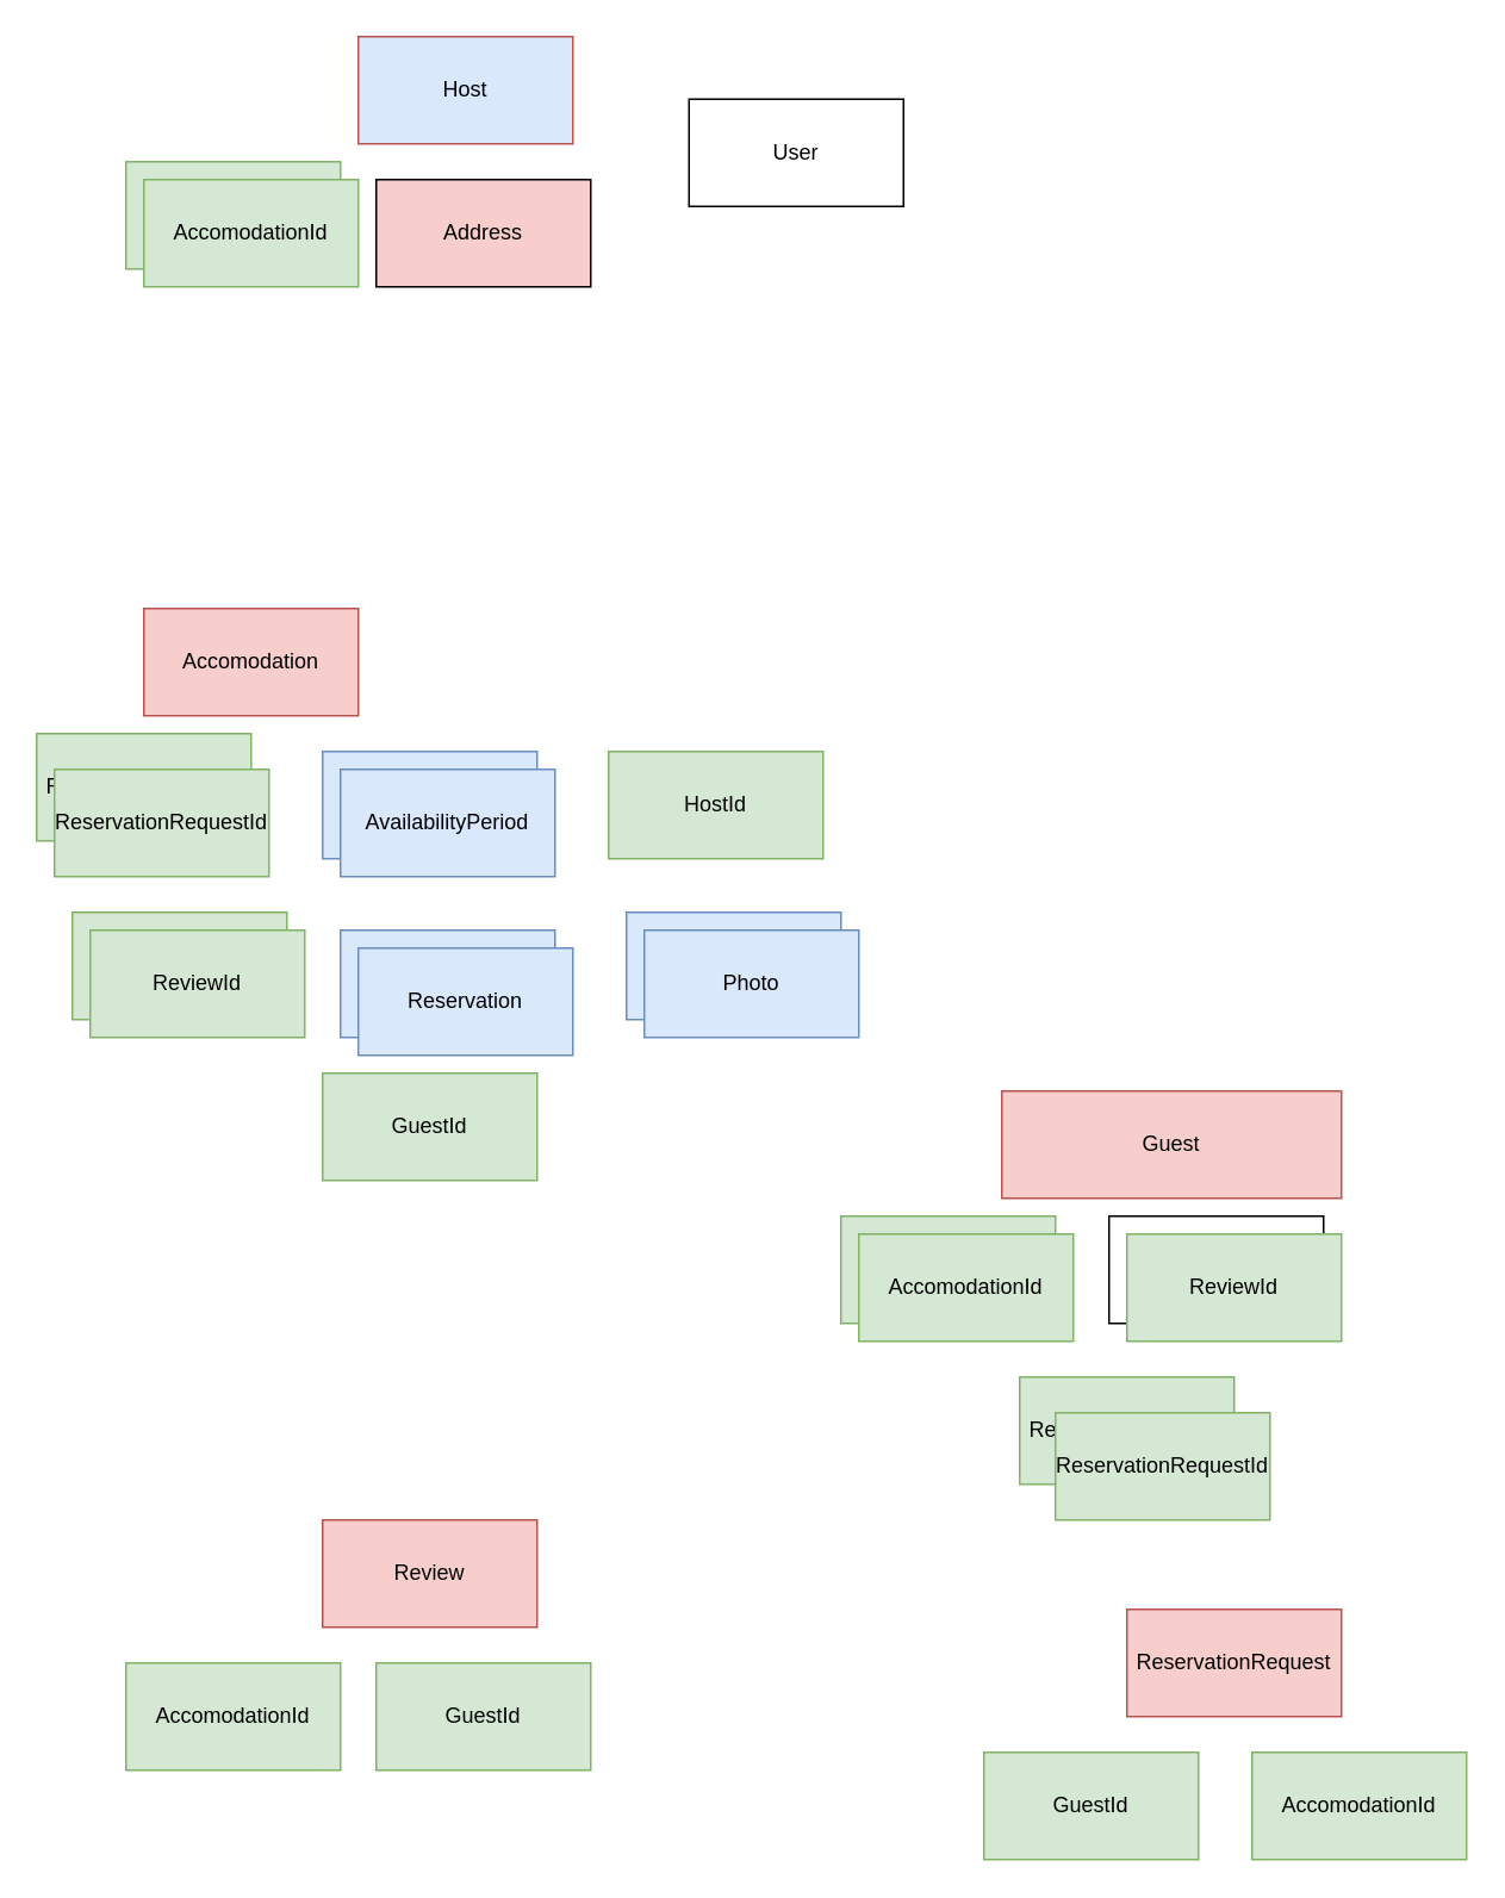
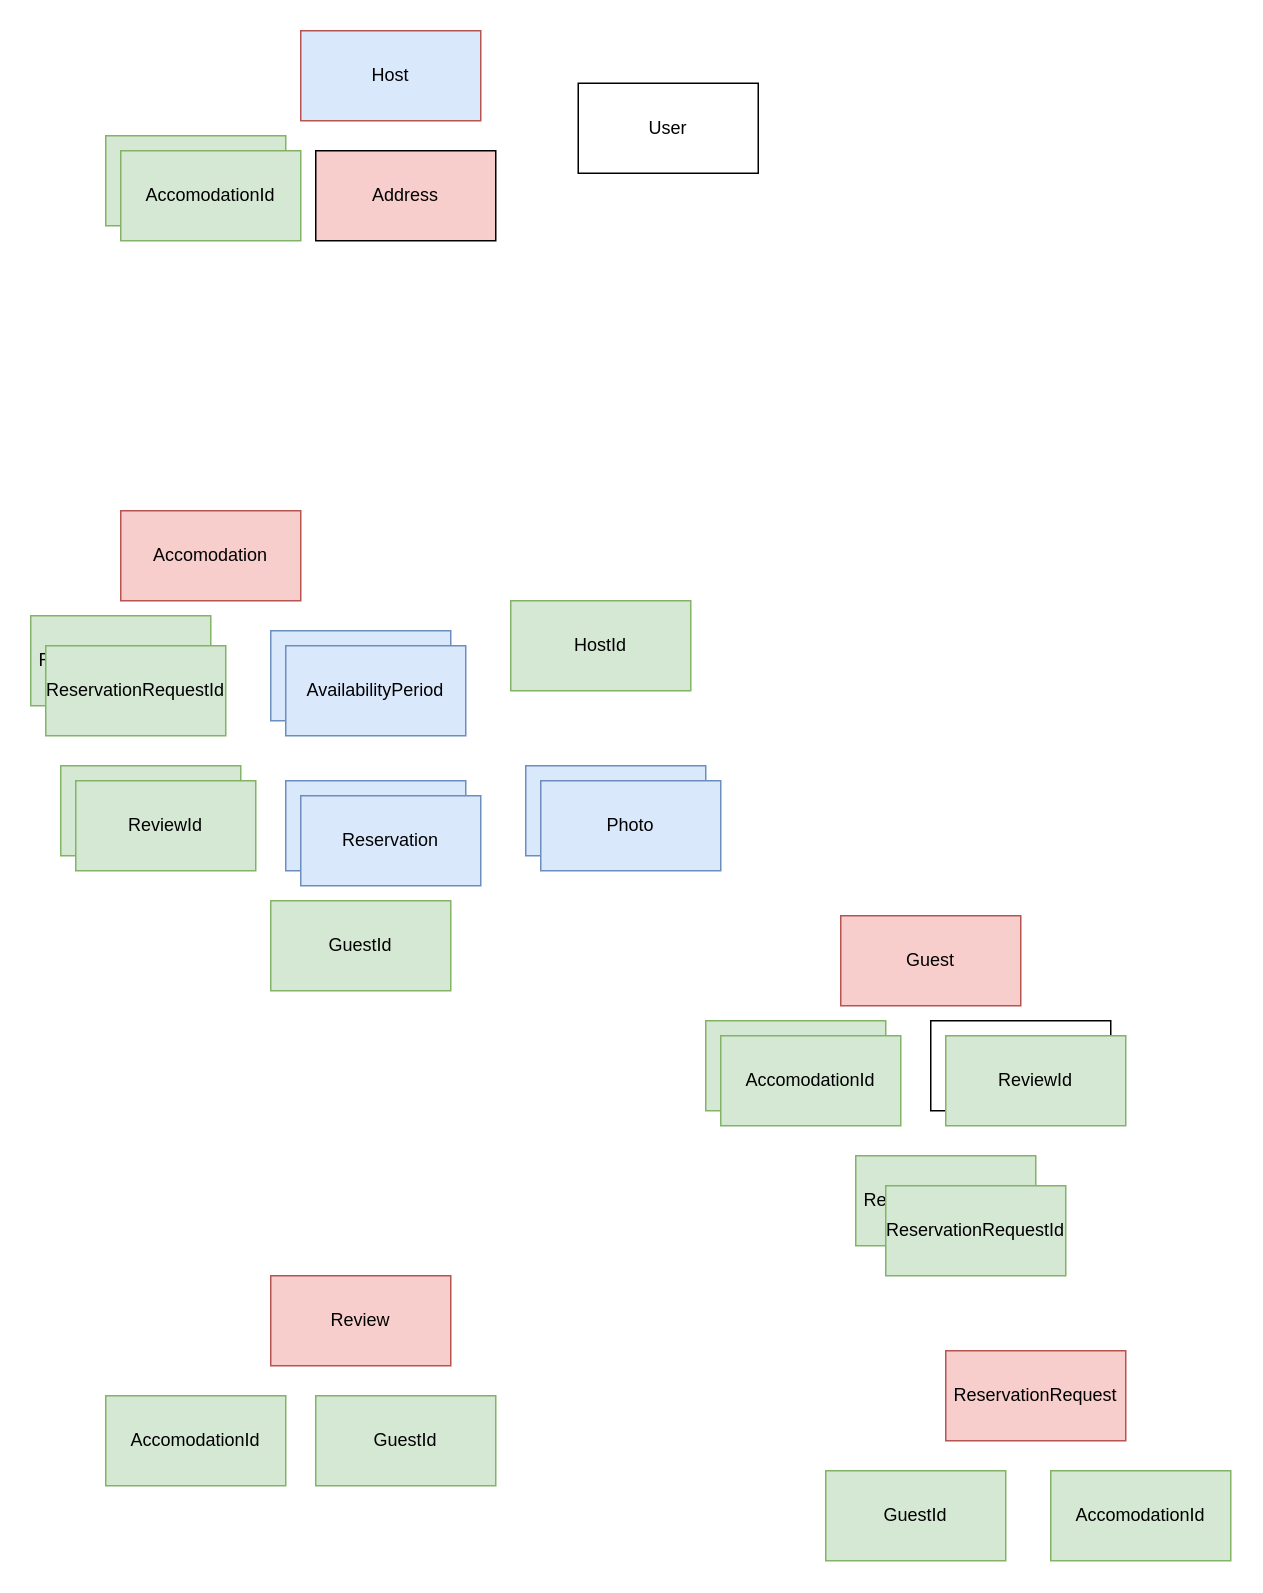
  <mxCell id="0" />
  <mxCell id="1" parent="0" />
  <mxCell id="2" value="Host" style="rounded=0;whiteSpace=wrap;html=1;fillColor=#dae8fc;strokeColor=#b85450;" parent="1" vertex="1"><mxGeometry x="200" y="20" width="120" height="60" as="geometry" /></mxCell>
  <mxCell id="3" value="Accomodation" style="rounded=0;whiteSpace=wrap;html=1;fillColor=#d5e8d4;strokeColor=#82b366;" parent="1" vertex="1"><mxGeometry x="70" y="90" width="120" height="60" as="geometry" /></mxCell>
  <mxCell id="4" value="ReservationRequest" style="rounded=0;whiteSpace=wrap;html=1;fillColor=#d5e8d4;strokeColor=#82b366;" parent="1" vertex="1"><mxGeometry x="20" y="410" width="120" height="60" as="geometry" /></mxCell>
  <mxCell id="5" value="AvailabilityPeriod" style="rounded=0;whiteSpace=wrap;html=1;fillColor=#dae8fc;strokeColor=#6c8ebf;" parent="1" vertex="1"><mxGeometry x="180" y="420" width="120" height="60" as="geometry" /></mxCell>
  <mxCell id="6" value="AccomodationId" style="rounded=0;whiteSpace=wrap;html=1;fillColor=#d5e8d4;strokeColor=#82b366;" parent="1" vertex="1"><mxGeometry x="80" y="100" width="120" height="60" as="geometry" /></mxCell>
  <mxCell id="7" value="Address" style="rounded=0;whiteSpace=wrap;html=1;fillColor=#f8cecc;" parent="1" vertex="1"><mxGeometry x="210" y="100" width="120" height="60" as="geometry" /></mxCell>
  <mxCell id="8" value="User" style="rounded=0;whiteSpace=wrap;html=1;" parent="1" vertex="1"><mxGeometry x="385" y="55" width="120" height="60" as="geometry" /></mxCell>
  <mxCell id="9" value="Accomodation" style="rounded=0;whiteSpace=wrap;html=1;fillColor=#f8cecc;strokeColor=#b85450;" parent="1" vertex="1"><mxGeometry x="80" y="340" width="120" height="60" as="geometry" /></mxCell>
  <mxCell id="10" value="ReservationRequestId" style="rounded=0;whiteSpace=wrap;html=1;fillColor=#d5e8d4;strokeColor=#82b366;" parent="1" vertex="1"><mxGeometry x="30" y="430" width="120" height="60" as="geometry" /></mxCell>
  <mxCell id="11" value="AvailabilityPeriod" style="rounded=0;whiteSpace=wrap;html=1;fillColor=#dae8fc;strokeColor=#6c8ebf;" parent="1" vertex="1"><mxGeometry x="190" y="430" width="120" height="60" as="geometry" /></mxCell>
- <mxCell id="12" value="HostId" style="rounded=0;whiteSpace=wrap;html=1;fillColor=#d5e8d4;strokeColor=#82b366;" parent="1" vertex="1"><mxGeometry x="340" y="420" width="120" height="60" as="geometry" /></mxCell>
+ <mxCell id="12" value="HostId" style="rounded=0;whiteSpace=wrap;html=1;fillColor=#d5e8d4;strokeColor=#82b366;" parent="1" vertex="1"><mxGeometry x="340" y="400" width="120" height="60" as="geometry" /></mxCell>
  <mxCell id="13" value="Review" style="rounded=0;whiteSpace=wrap;html=1;fillColor=#d5e8d4;strokeColor=#82b366;" parent="1" vertex="1"><mxGeometry x="40" y="510" width="120" height="60" as="geometry" /></mxCell>
  <mxCell id="14" value="ReviewId" style="rounded=0;whiteSpace=wrap;html=1;fillColor=#d5e8d4;strokeColor=#82b366;" parent="1" vertex="1"><mxGeometry x="50" y="520" width="120" height="60" as="geometry" /></mxCell>
  <mxCell id="15" value="Reservation" style="rounded=0;whiteSpace=wrap;html=1;fillColor=#dae8fc;strokeColor=#6c8ebf;" parent="1" vertex="1"><mxGeometry x="190" y="520" width="120" height="60" as="geometry" /></mxCell>
  <mxCell id="16" value="GuestId" style="rounded=0;whiteSpace=wrap;html=1;fillColor=#d5e8d4;strokeColor=#82b366;" parent="1" vertex="1"><mxGeometry x="180" y="600" width="120" height="60" as="geometry" /></mxCell>
- <mxCell id="17" value="Guest" style="rounded=0;whiteSpace=wrap;html=1;fillColor=#f8cecc;strokeColor=#b85450;" parent="1" vertex="1"><mxGeometry x="560" y="610" width="190" height="60" as="geometry" /></mxCell>
+ <mxCell id="17" value="Guest" style="rounded=0;whiteSpace=wrap;html=1;fillColor=#f8cecc;strokeColor=#b85450;" parent="1" vertex="1"><mxGeometry x="560" y="610" width="120" height="60" as="geometry" /></mxCell>
  <mxCell id="18" value="Reservation" style="rounded=0;whiteSpace=wrap;html=1;fillColor=#d5e8d4;strokeColor=#82b366;" parent="1" vertex="1"><mxGeometry x="470" y="680" width="120" height="60" as="geometry" /></mxCell>
  <mxCell id="19" value="AccomodationId" style="rounded=0;whiteSpace=wrap;html=1;fillColor=#d5e8d4;strokeColor=#82b366;" parent="1" vertex="1"><mxGeometry x="480" y="690" width="120" height="60" as="geometry" /></mxCell>
  <mxCell id="20" value="Review" style="rounded=0;whiteSpace=wrap;html=1;" parent="1" vertex="1"><mxGeometry x="620" y="680" width="120" height="60" as="geometry" /></mxCell>
  <mxCell id="21" value="Photo" style="rounded=0;whiteSpace=wrap;html=1;fillColor=#dae8fc;strokeColor=#6c8ebf;" parent="1" vertex="1"><mxGeometry x="350" y="510" width="120" height="60" as="geometry" /></mxCell>
  <mxCell id="22" value="Photo" style="rounded=0;whiteSpace=wrap;html=1;fillColor=#dae8fc;strokeColor=#6c8ebf;" parent="1" vertex="1"><mxGeometry x="360" y="520" width="120" height="60" as="geometry" /></mxCell>
  <mxCell id="23" value="ReviewId" style="rounded=0;whiteSpace=wrap;html=1;fillColor=#d5e8d4;strokeColor=#82b366;" parent="1" vertex="1"><mxGeometry x="630" y="690" width="120" height="60" as="geometry" /></mxCell>
  <mxCell id="24" value="ReservationRequest" style="rounded=0;whiteSpace=wrap;html=1;fillColor=#d5e8d4;strokeColor=#82b366;" parent="1" vertex="1"><mxGeometry x="570" y="770" width="120" height="60" as="geometry" /></mxCell>
  <mxCell id="25" value="ReservationRequestId" style="rounded=0;whiteSpace=wrap;html=1;fillColor=#d5e8d4;strokeColor=#82b366;" parent="1" vertex="1"><mxGeometry x="590" y="790" width="120" height="60" as="geometry" /></mxCell>
  <mxCell id="26" value="Review" style="rounded=0;whiteSpace=wrap;html=1;fillColor=#f8cecc;strokeColor=#b85450;" parent="1" vertex="1"><mxGeometry x="180" y="850" width="120" height="60" as="geometry" /></mxCell>
  <mxCell id="27" value="AccomodationId" style="rounded=0;whiteSpace=wrap;html=1;fillColor=#d5e8d4;strokeColor=#82b366;" parent="1" vertex="1"><mxGeometry x="70" y="930" width="120" height="60" as="geometry" /></mxCell>
  <mxCell id="28" value="GuestId" style="rounded=0;whiteSpace=wrap;html=1;fillColor=#d5e8d4;strokeColor=#82b366;" parent="1" vertex="1"><mxGeometry x="210" y="930" width="120" height="60" as="geometry" /></mxCell>
  <mxCell id="29" value="ReservationRequest" style="rounded=0;whiteSpace=wrap;html=1;fillColor=#f8cecc;strokeColor=#b85450;" parent="1" vertex="1"><mxGeometry x="630" y="900" width="120" height="60" as="geometry" /></mxCell>
  <mxCell id="30" value="GuestId" style="rounded=0;whiteSpace=wrap;html=1;fillColor=#d5e8d4;strokeColor=#82b366;" parent="1" vertex="1"><mxGeometry x="550" y="980" width="120" height="60" as="geometry" /></mxCell>
  <mxCell id="31" value="AccomodationId" style="rounded=0;whiteSpace=wrap;html=1;fillColor=#d5e8d4;strokeColor=#82b366;" parent="1" vertex="1"><mxGeometry x="700" y="980" width="120" height="60" as="geometry" /></mxCell>
  <mxCell id="32" value="Reservation" style="rounded=0;whiteSpace=wrap;html=1;fillColor=#dae8fc;strokeColor=#6c8ebf;" parent="1" vertex="1"><mxGeometry x="200" y="530" width="120" height="60" as="geometry" /></mxCell>
